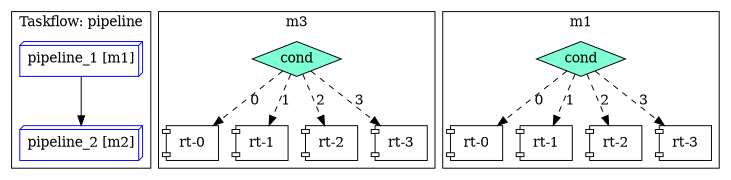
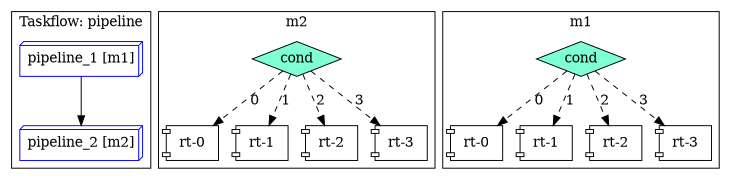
  digraph {
    node [shape=component]
    edge [style=dashed]
    n1 [color=blue label="pipeline_1 [m1]" shape=box3d]
    n2 [color=blue label="pipeline_2 [m2]" shape=box3d]
    n3 [color=black fillcolor=aquamarine label=cond shape=diamond style=filled]
    n4 [label="rt-0"]
    n5 [label="rt-1"]
    n6 [label="rt-2"]
    n7 [label="rt-3"]
    n8 [color=black fillcolor=aquamarine label=cond shape=diamond style=filled]
    n9 [label="rt-0"]
    n10 [label="rt-1"]
    n11 [label="rt-2"]
    n12 [label="rt-3"]
    subgraph cluster_1 {
      label="Taskflow: pipeline"
      n1
      n2
    }
    subgraph cluster_2 {
-     label=m3
+     label=m2
      n3
      n4
      n5
      n6
      n7
    }
    subgraph cluster_3 {
      label=m1
      n8
      n9
      n10
      n11
      n12
    }
    n1 -> n2 [style=""]
    n3 -> n4 [label=0]
    n3 -> n5 [label=1]
    n3 -> n6 [label=2]
    n3 -> n7 [label=3]
    n8 -> n9 [label=0]
    n8 -> n10 [label=1]
    n8 -> n11 [label=2]
    n8 -> n12 [label=3]
  }
